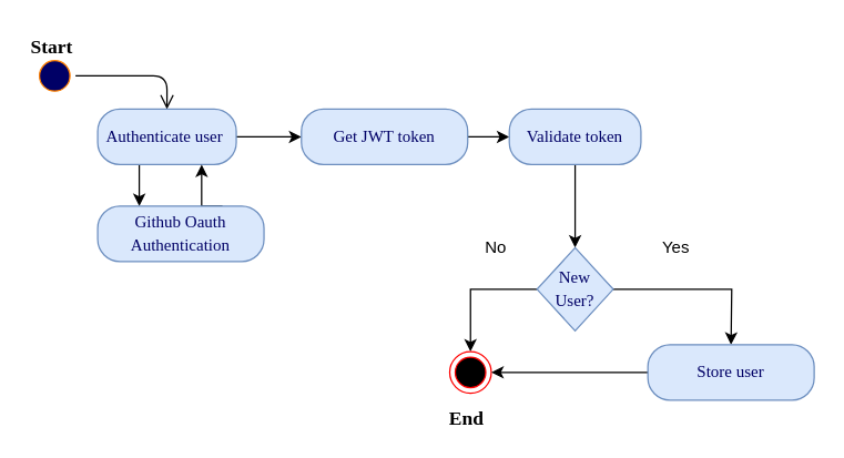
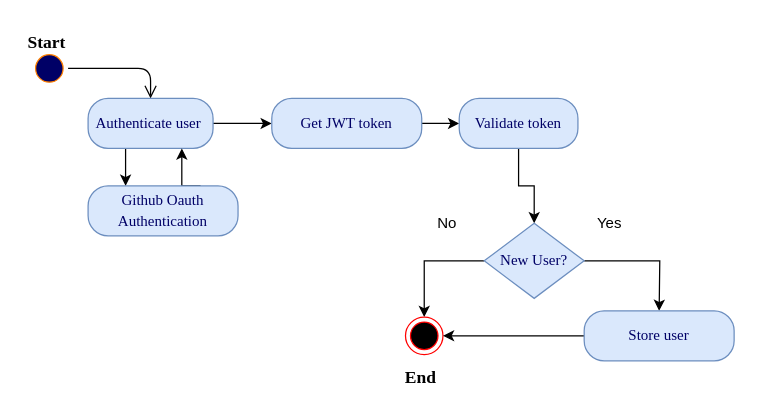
  <mxCell id="0" />
  <mxCell id="1" parent="0" />
  <mxCell id="2" value="" style="ellipse;html=1;shape=startState;fillColor=#000066;strokeColor=#FF8000;fontFamily=Tahoma;fontSize=14;fontColor=#FF8000;" parent="1" vertex="1"><mxGeometry x="24" y="39" width="30" height="30" as="geometry" /></mxCell>
  <mxCell id="3" value="" style="edgeStyle=orthogonalEdgeStyle;html=1;verticalAlign=bottom;endArrow=open;endSize=8;strokeColor=#000000;fontFamily=Tahoma;fontSize=14;fontColor=#FF8000;entryX=0.5;entryY=0;" parent="1" source="2" target="6" edge="1"><mxGeometry relative="1" as="geometry"><mxPoint x="39" y="139" as="targetPoint" /><Array as="points" /></mxGeometry></mxCell>
  <mxCell id="4" style="edgeStyle=orthogonalEdgeStyle;rounded=0;orthogonalLoop=1;jettySize=auto;html=1;exitX=0.25;exitY=1;exitDx=0;exitDy=0;entryX=0.25;entryY=0;entryDx=0;entryDy=0;" edge="1" parent="1" source="6" target="9"><mxGeometry relative="1" as="geometry" /></mxCell>
  <mxCell id="5" style="edgeStyle=orthogonalEdgeStyle;rounded=0;orthogonalLoop=1;jettySize=auto;html=1;fontColor=#000000;strokeColor=#000000;entryX=0;entryY=0.5;entryDx=0;entryDy=0;" edge="1" parent="1" source="6" target="11"><mxGeometry relative="1" as="geometry"><mxPoint x="237" y="98" as="targetPoint" /></mxGeometry></mxCell>
  <mxCell id="6" value="&lt;font style=&quot;font-size: 12px&quot;&gt;Authenticate user&amp;nbsp;&lt;/font&gt;" style="rounded=1;whiteSpace=wrap;html=1;arcSize=40;fillColor=#dae8fc;strokeColor=#6c8ebf;fontFamily=Tahoma;fontSize=14;fontColor=#000066;" parent="1" vertex="1"><mxGeometry x="70" y="78" width="100" height="40" as="geometry" /></mxCell>
  <mxCell id="7" value="&lt;font style=&quot;font-size: 16px&quot;&gt;&lt;b style=&quot;font-size: 14px&quot;&gt;&lt;font color=&quot;#000000&quot; style=&quot;font-size: 14px&quot;&gt;Start&lt;br&gt;&lt;/font&gt;&lt;br&gt;&lt;/b&gt;&lt;/font&gt;" style="text;html=1;resizable=0;points=[];autosize=1;align=left;verticalAlign=top;spacingTop=-4;fontSize=14;fontFamily=Tahoma;fontColor=#000066;" parent="1" vertex="1"><mxGeometry x="20" y="20" width="50" height="40" as="geometry" /></mxCell>
  <mxCell id="8" style="edgeStyle=orthogonalEdgeStyle;rounded=0;orthogonalLoop=1;jettySize=auto;html=1;exitX=0.75;exitY=0;exitDx=0;exitDy=0;entryX=0.75;entryY=1;entryDx=0;entryDy=0;" edge="1" parent="1" source="9" target="6"><mxGeometry relative="1" as="geometry" /></mxCell>
  <mxCell id="9" value="&lt;font style=&quot;font-size: 12px&quot;&gt;Github Oauth Authentication&lt;/font&gt;" style="rounded=1;whiteSpace=wrap;html=1;arcSize=40;fillColor=#dae8fc;strokeColor=#6c8ebf;fontFamily=Tahoma;fontSize=14;fontColor=#000066;" vertex="1" parent="1"><mxGeometry x="70" y="148" width="120" height="40" as="geometry" /></mxCell>
  <mxCell id="10" value="" style="edgeStyle=orthogonalEdgeStyle;rounded=0;orthogonalLoop=1;jettySize=auto;html=1;fontColor=#000000;strokeColor=#000000;" edge="1" parent="1" source="11" target="13"><mxGeometry relative="1" as="geometry" /></mxCell>
  <mxCell id="11" value="&lt;font style=&quot;font-size: 12px&quot;&gt;Get JWT token&lt;/font&gt;" style="rounded=1;whiteSpace=wrap;html=1;arcSize=40;fillColor=#dae8fc;strokeColor=#6c8ebf;fontFamily=Tahoma;fontSize=14;fontColor=#000066;" vertex="1" parent="1"><mxGeometry x="217" y="78" width="120" height="40" as="geometry" /></mxCell>
  <mxCell id="12" style="edgeStyle=orthogonalEdgeStyle;rounded=0;orthogonalLoop=1;jettySize=auto;html=1;exitX=0.5;exitY=1;exitDx=0;exitDy=0;fontSize=12;fontColor=#000000;strokeColor=#000000;" edge="1" parent="1" source="13" target="16"><mxGeometry relative="1" as="geometry" /></mxCell>
  <mxCell id="13" value="&lt;font style=&quot;font-size: 12px&quot;&gt;Validate token&lt;/font&gt;" style="whiteSpace=wrap;html=1;fontSize=14;fontFamily=Tahoma;fillColor=#dae8fc;strokeColor=#6c8ebf;fontColor=#000066;rounded=1;arcSize=40;" vertex="1" parent="1"><mxGeometry x="367" y="78" width="95" height="40" as="geometry" /></mxCell>
  <mxCell id="14" value="" style="edgeStyle=orthogonalEdgeStyle;rounded=0;orthogonalLoop=1;jettySize=auto;html=1;fontSize=12;fontColor=#000000;strokeColor=#000000;" edge="1" parent="1" source="16" target="17"><mxGeometry relative="1" as="geometry"><mxPoint x="339" y="228" as="targetPoint" /></mxGeometry></mxCell>
  <mxCell id="15" style="edgeStyle=orthogonalEdgeStyle;rounded=0;orthogonalLoop=1;jettySize=auto;html=1;exitX=1;exitY=0.5;exitDx=0;exitDy=0;fontSize=12;fontColor=#000000;strokeColor=#000000;" edge="1" parent="1" source="16"><mxGeometry relative="1" as="geometry"><mxPoint x="527" y="248" as="targetPoint" /></mxGeometry></mxCell>
- <mxCell id="16" value="&lt;span style=&quot;font-size: 12px&quot;&gt;New User?&lt;/span&gt;" style="rhombus;whiteSpace=wrap;html=1;fillColor=#dae8fc;strokeColor=#6c8ebf;fontFamily=Tahoma;fontSize=14;fontColor=#000066;" vertex="1" parent="1"><mxGeometry x="387" y="178" width="55" height="60" as="geometry" /></mxCell>
+ <mxCell id="16" value="&lt;span style=&quot;font-size: 12px&quot;&gt;New User?&lt;/span&gt;" style="rhombus;whiteSpace=wrap;html=1;fillColor=#dae8fc;strokeColor=#6c8ebf;fontFamily=Tahoma;fontSize=14;fontColor=#000066;" vertex="1" parent="1"><mxGeometry x="387" y="178" width="80" height="60" as="geometry" /></mxCell>
  <mxCell id="17" value="" style="ellipse;html=1;shape=endState;fillColor=#000000;strokeColor=#ff0000;fontSize=12;fontColor=#000000;" vertex="1" parent="1"><mxGeometry x="324" y="253" width="30" height="30" as="geometry" /></mxCell>
  <mxCell id="18" value="No" style="text;html=1;align=center;verticalAlign=middle;resizable=0;points=[];autosize=1;strokeColor=none;fillColor=none;fontSize=12;fontColor=#000000;" vertex="1" parent="1"><mxGeometry x="342" y="168" width="30" height="20" as="geometry" /></mxCell>
  <mxCell id="19" value="Yes" style="text;html=1;align=center;verticalAlign=middle;resizable=0;points=[];autosize=1;strokeColor=none;fillColor=none;fontSize=12;fontColor=#000000;" vertex="1" parent="1"><mxGeometry x="467" y="168" width="40" height="20" as="geometry" /></mxCell>
  <mxCell id="20" style="edgeStyle=orthogonalEdgeStyle;rounded=0;orthogonalLoop=1;jettySize=auto;html=1;exitX=0;exitY=0.5;exitDx=0;exitDy=0;entryX=1;entryY=0.5;entryDx=0;entryDy=0;fontSize=12;fontColor=#000000;strokeColor=#000000;" edge="1" parent="1" source="21" target="17"><mxGeometry relative="1" as="geometry" /></mxCell>
  <mxCell id="21" value="&lt;font style=&quot;font-size: 12px&quot;&gt;Store user&lt;/font&gt;" style="whiteSpace=wrap;html=1;fontSize=14;fontFamily=Tahoma;fillColor=#dae8fc;strokeColor=#6c8ebf;fontColor=#000066;rounded=1;arcSize=40;" vertex="1" parent="1"><mxGeometry x="467" y="248" width="120" height="40" as="geometry" /></mxCell>
  <mxCell id="22" value="&lt;font style=&quot;font-size: 16px&quot;&gt;&lt;b style=&quot;font-size: 14px&quot;&gt;&lt;font color=&quot;#000000&quot;&gt;End&lt;/font&gt;&lt;br&gt;&lt;/b&gt;&lt;/font&gt;" style="text;html=1;resizable=0;points=[];autosize=1;align=left;verticalAlign=top;spacingTop=-4;fontSize=14;fontFamily=Tahoma;fontColor=#000066;" vertex="1" parent="1"><mxGeometry x="322" y="288" width="40" height="20" as="geometry" /></mxCell>
